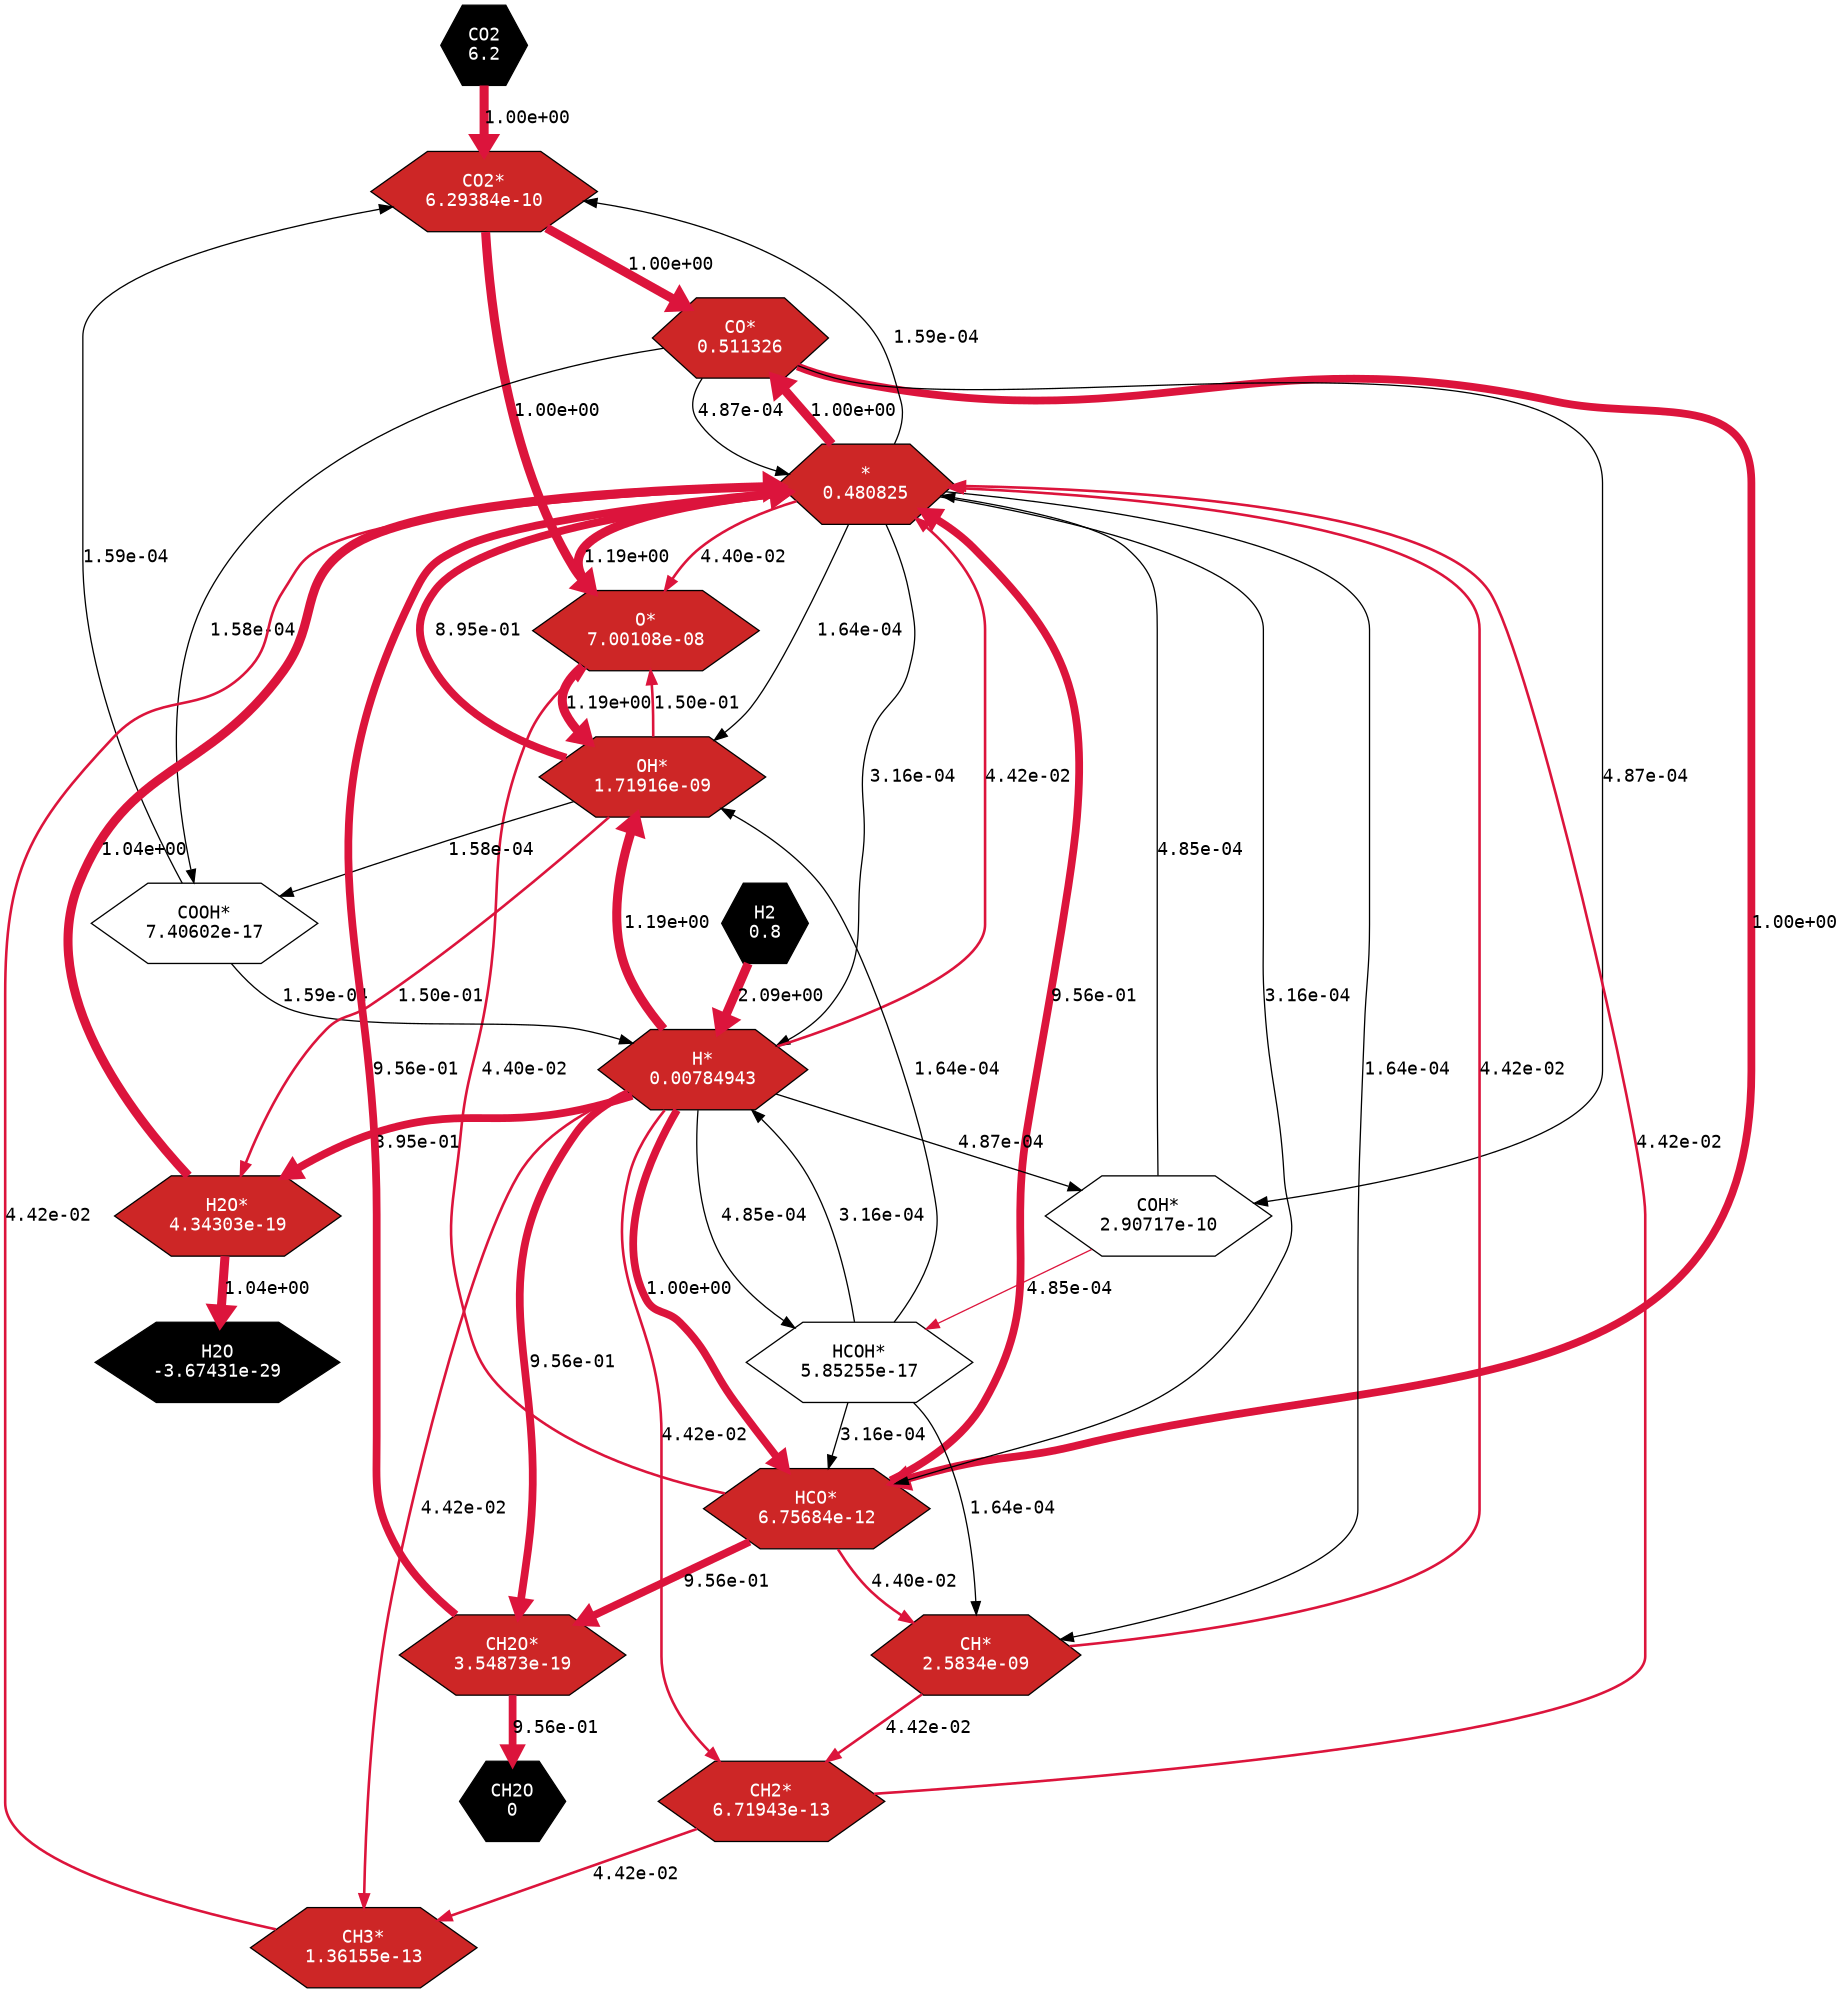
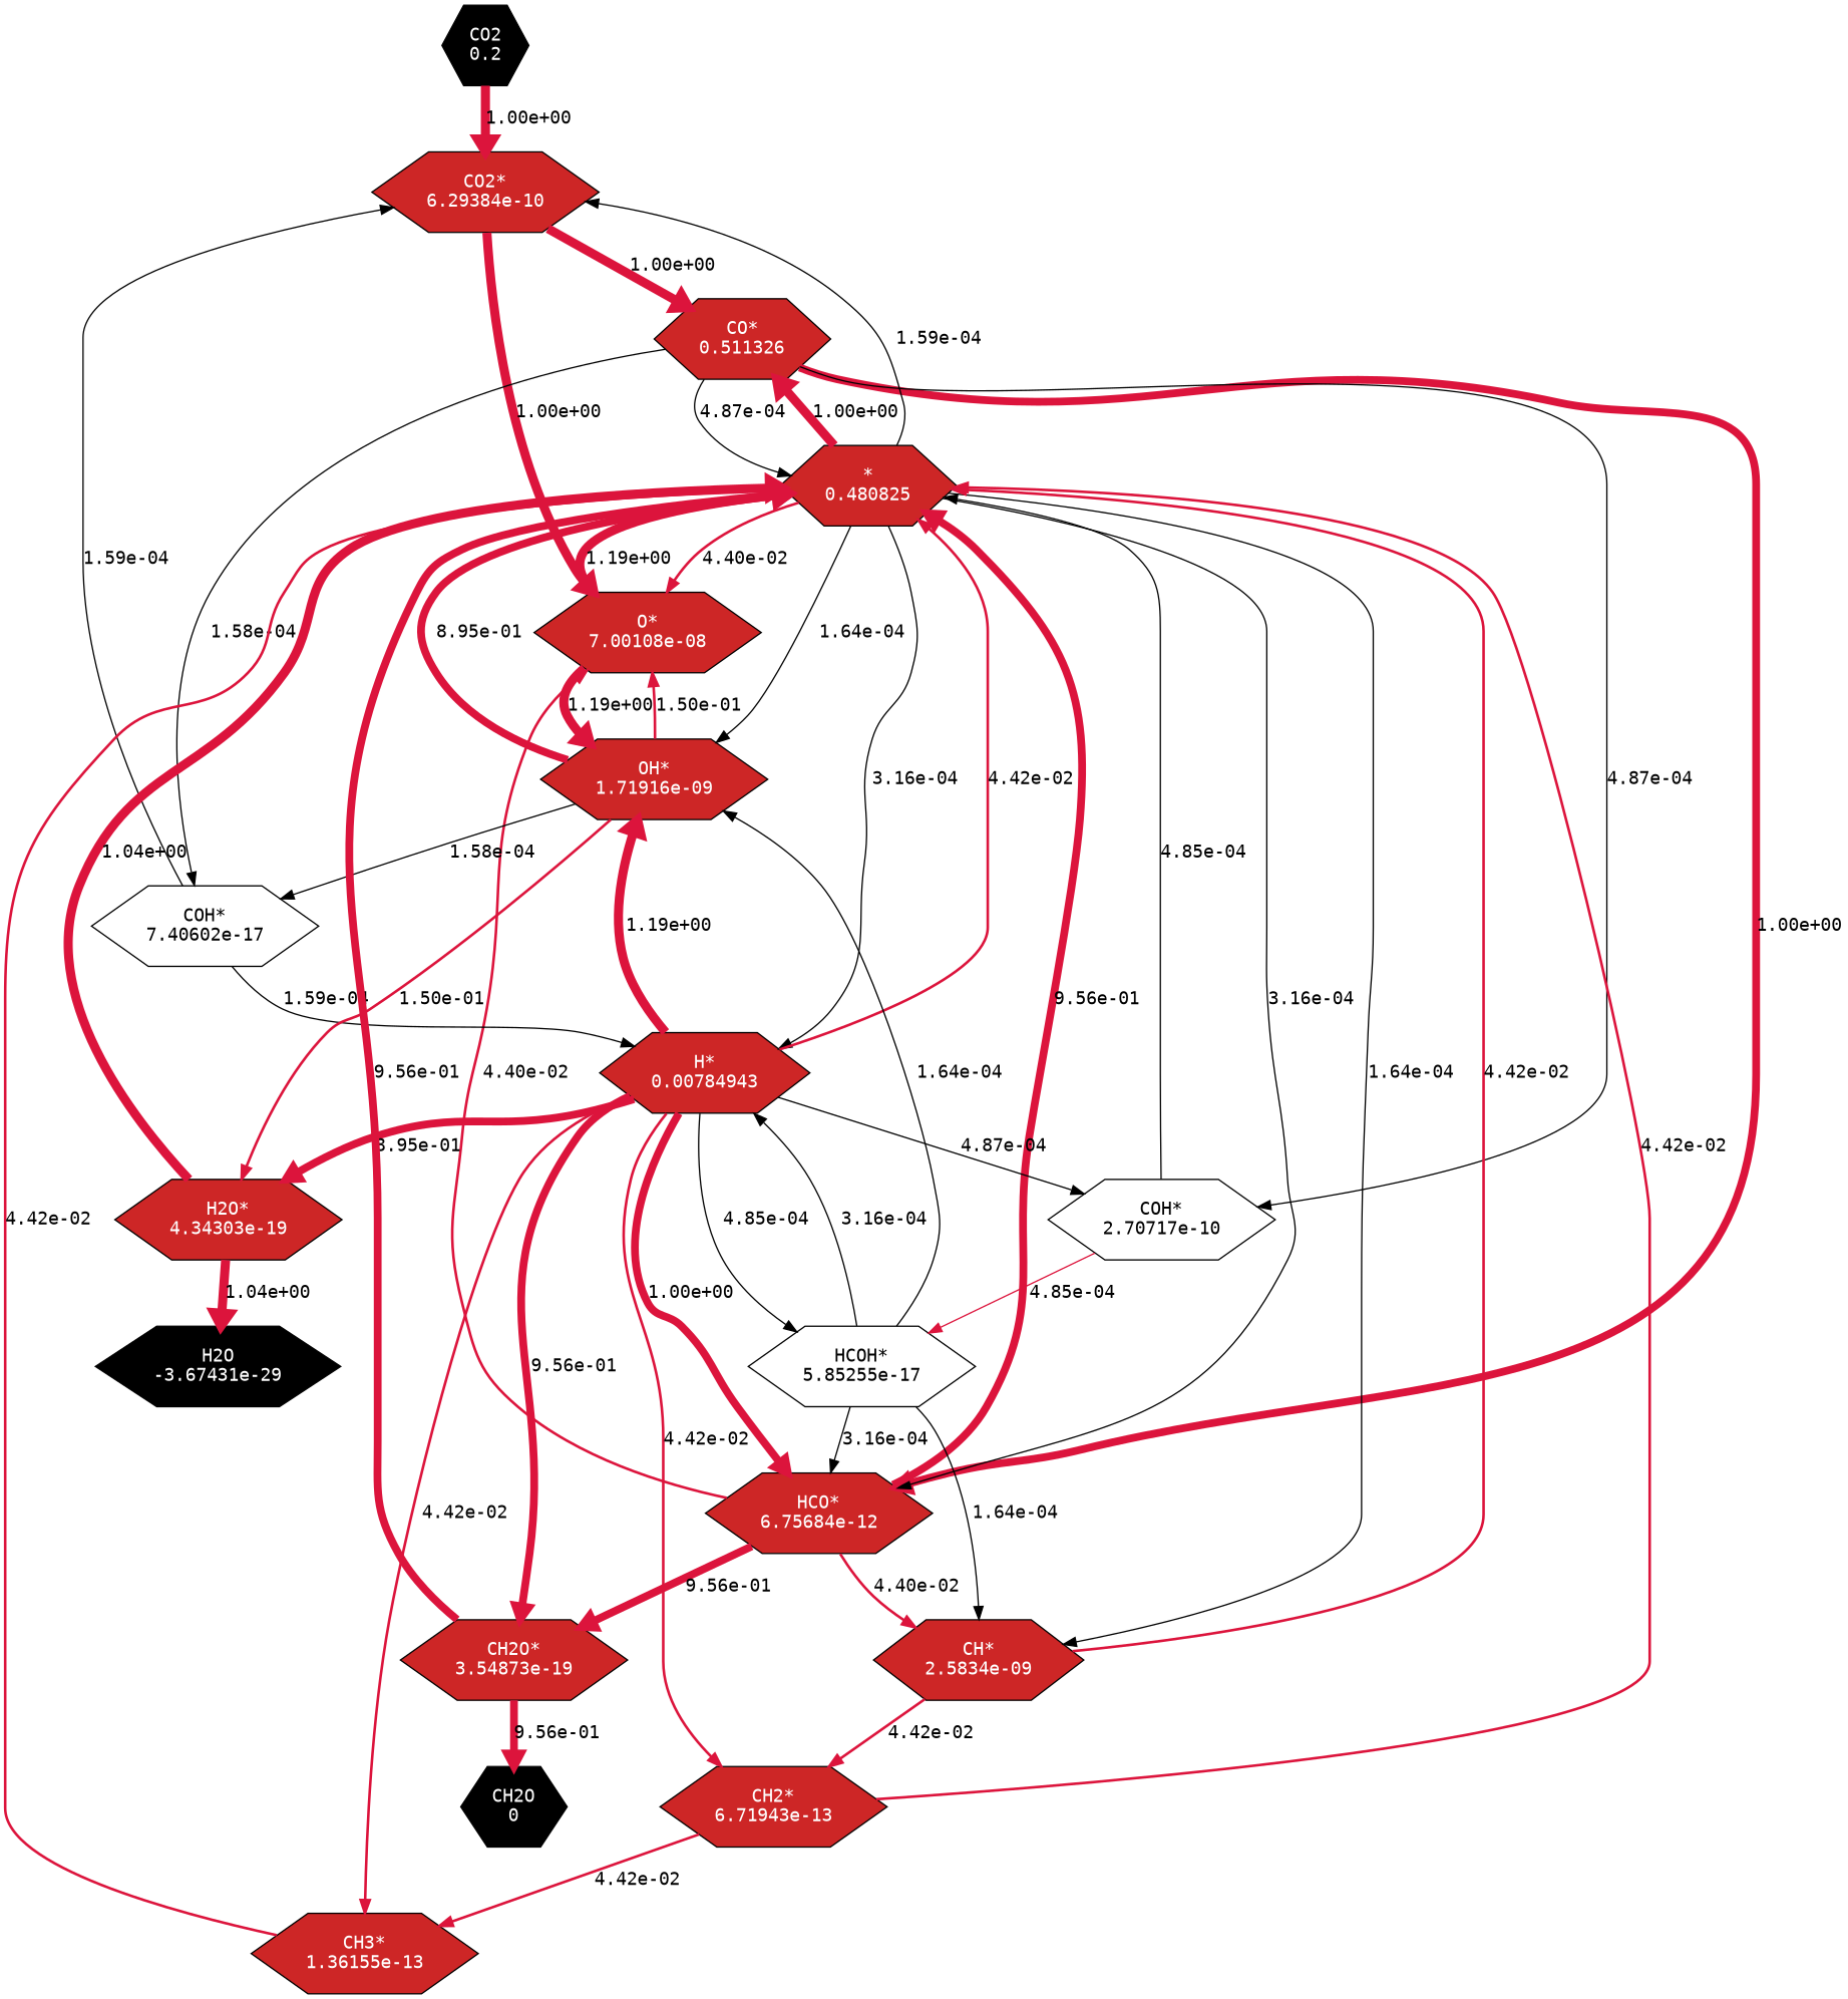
  strict digraph {
    rankdir=TB
    root=CO2
    node [fillcolor=firebrick3 fontcolor=white fontname=monospace shape=hexagon style=filled]
    edge [color=crimson fontname=monospace penwidth=1]
-   n1 [fillcolor=black label="CO2\n6.2"]
+   n1 [fillcolor=black label="CO2\n0.2"]
    n2 [label="CO2*\n6.29384e-10"]
    n3 [label="CO*\n0.511326"]
    n4 [label="O*\n7.00108e-08"]
    n5 [label="*\n0.480825"]
    n6 [label="HCO*\n6.75684e-12"]
-   n7 [label="COH*\n2.90717e-10" fillcolor="" fontcolor="" style=""]
-   n8 [label="COOH*\n7.40602e-17" fillcolor="" fontcolor="" style=""]
+   n7 [label="COH*\n2.70717e-10" fillcolor="" fontcolor="" style=""]
+   n8 [label="COH*\n7.40602e-17" fillcolor="" fontcolor="" style=""]
    n9 [label="OH*\n1.71916e-09"]
    n10 [label="H*\n0.00784943"]
    n11 [label="CH*\n2.5834e-09"]
    n12 [label="H2O*\n4.34303e-19"]
    n13 [label="CH2*\n6.71943e-13"]
    n14 [label="CH3*\n1.36155e-13"]
    n15 [label="CH2O*\n3.54873e-19"]
    n16 [label="HCOH*\n5.85255e-17" fillcolor="" fontcolor="" style=""]
-   n17 [fillcolor=black label="H2\n0.8"]
    n18 [fillcolor=black label="H2O\n-3.67431e-29"]
    n19 [fillcolor=black label="CH2O\n0"]
    n1 -> n2 [label="1.00e+00" penwidth=7]
    n2 -> n3 [label="1.00e+00" penwidth=7]
    n2 -> n4 [label="1.00e+00" penwidth=7]
    n3 -> n5 [color=black label="4.87e-04"]
    n3 -> n6 [label="1.00e+00" penwidth=6]
    n3 -> n7 [color=black label="4.87e-04"]
    n3 -> n8 [color=black label="1.58e-04"]
    n4 -> n5 [label="1.19e+00" penwidth=7]
    n4 -> n9 [label="1.19e+00" penwidth=7]
    n5 -> n2 [color=black label="1.59e-04"]
    n5 -> n3 [label="1.00e+00" penwidth=7]
    n5 -> n4 [label="4.40e-02" penwidth=2]
    n5 -> n6 [color=black label="3.16e-04"]
    n5 -> n9 [color=black label="1.64e-04"]
    n5 -> n10 [color=black label="3.16e-04"]
    n5 -> n11 [color=black label="1.64e-04"]
    n6 -> n4 [label="4.40e-02" penwidth=2]
    n6 -> n5 [label="9.56e-01" penwidth=6]
    n6 -> n11 [label="4.40e-02" penwidth=2]
    n6 -> n15 [label="9.56e-01" penwidth=6]
    n7 -> n5 [color=black label="4.85e-04"]
    n7 -> n16 [label="4.85e-04"]
    n8 -> n2 [color=black label="1.59e-04"]
    n8 -> n10 [color=black label="1.59e-04"]
    n9 -> n4 [label="1.50e-01" penwidth=2]
    n9 -> n5 [label="8.95e-01" penwidth=6]
    n9 -> n8 [color=black label="1.58e-04"]
    n9 -> n12 [label="1.50e-01" penwidth=2]
    n10 -> n5 [label="4.42e-02" penwidth=2]
    n10 -> n6 [label="1.00e+00" penwidth=6]
    n10 -> n7 [color=black label="4.87e-04"]
    n10 -> n9 [label="1.19e+00" penwidth=7]
    n10 -> n12 [label="8.95e-01" penwidth=6]
    n10 -> n13 [label="4.42e-02" penwidth=2]
    n10 -> n14 [label="4.42e-02" penwidth=2]
    n10 -> n15 [label="9.56e-01" penwidth=6]
    n10 -> n16 [color=black label="4.85e-04"]
    n11 -> n5 [label="4.42e-02" penwidth=2]
    n11 -> n13 [label="4.42e-02" penwidth=2]
    n12 -> n5 [label="1.04e+00" penwidth=7]
    n12 -> n18 [label="1.04e+00" penwidth=7]
    n13 -> n5 [label="4.42e-02" penwidth=2]
    n13 -> n14 [label="4.42e-02" penwidth=2]
    n14 -> n5 [label="4.42e-02" penwidth=2]
    n15 -> n5 [label="9.56e-01" penwidth=6]
    n15 -> n19 [label="9.56e-01" penwidth=6]
    n16 -> n6 [color=black label="3.16e-04"]
    n16 -> n9 [color=black label="1.64e-04"]
    n16 -> n10 [color=black label="3.16e-04"]
    n16 -> n11 [color=black label="1.64e-04"]
-   n17 -> n10 [label="2.09e+00" penwidth=7]
  }
